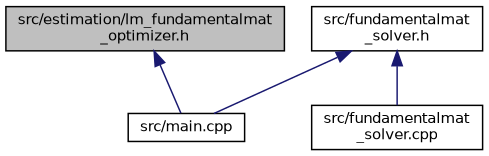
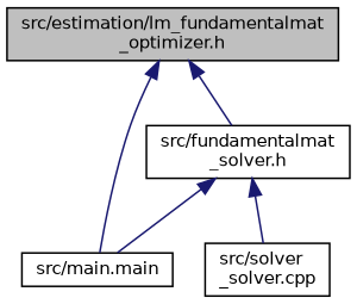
  digraph {
    node [color=black fillcolor=white fontname=Helvetica fontsize=10 shape=record style=filled]
    edge [color=midnightblue dir=back fontname=Helvetica fontsize=10 labelfontname=Helvetica labelfontsize=10 style=solid]
    n1 [fillcolor=grey75 fontcolor=black height=0.2 label="src/estimation/lm_fundamentalmat\l_optimizer.h" width=0.4]
    n2 [height=0.2 label="src/fundamentalmat\l_solver.h" width=0.4]
-   n3 [height=0.2 label="src/main.cpp" width=0.4]
-   n4 [height=0.2 label="src/fundamentalmat\l_solver.cpp" width=0.4]
+   n3 [height=0.2 label="src/main.main" width=0.4]
+   n4 [height=0.2 label="src/solver\l_solver.cpp" width=0.4]
+   n1 -> n2
    n1 -> n3
    n2 -> n3
    n2 -> n4
  }
